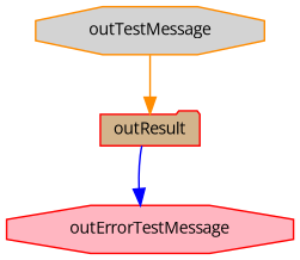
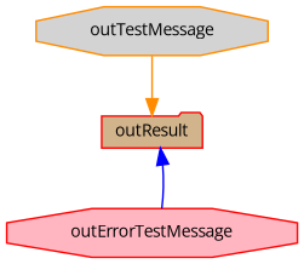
  digraph {
    fontname="Open Sans"
    rankdir=TB
    node [color=red fontname="Open Sans" fontsize=10 shape=octagon style=filled]
    edge [fontname="Open Sans" fontsize=10 labelfontname=Helvetica labelfontsize=10 style=solid]
    n1 [color=darkorange fillcolor=lightgrey fontcolor=black height=0.2 label=outTestMessage width=0.4]
    n2 [fillcolor=tan height=0.2 label=outResult shape=folder width=0.4]
    n3 [fillcolor=lightpink height=0.2 label=outErrorTestMessage width=0.4]
    n1 -> n2 [color=darkorange]
-   n2 -> n3 [color=blue]
+   n3 -> n2 [color=blue]
  }
